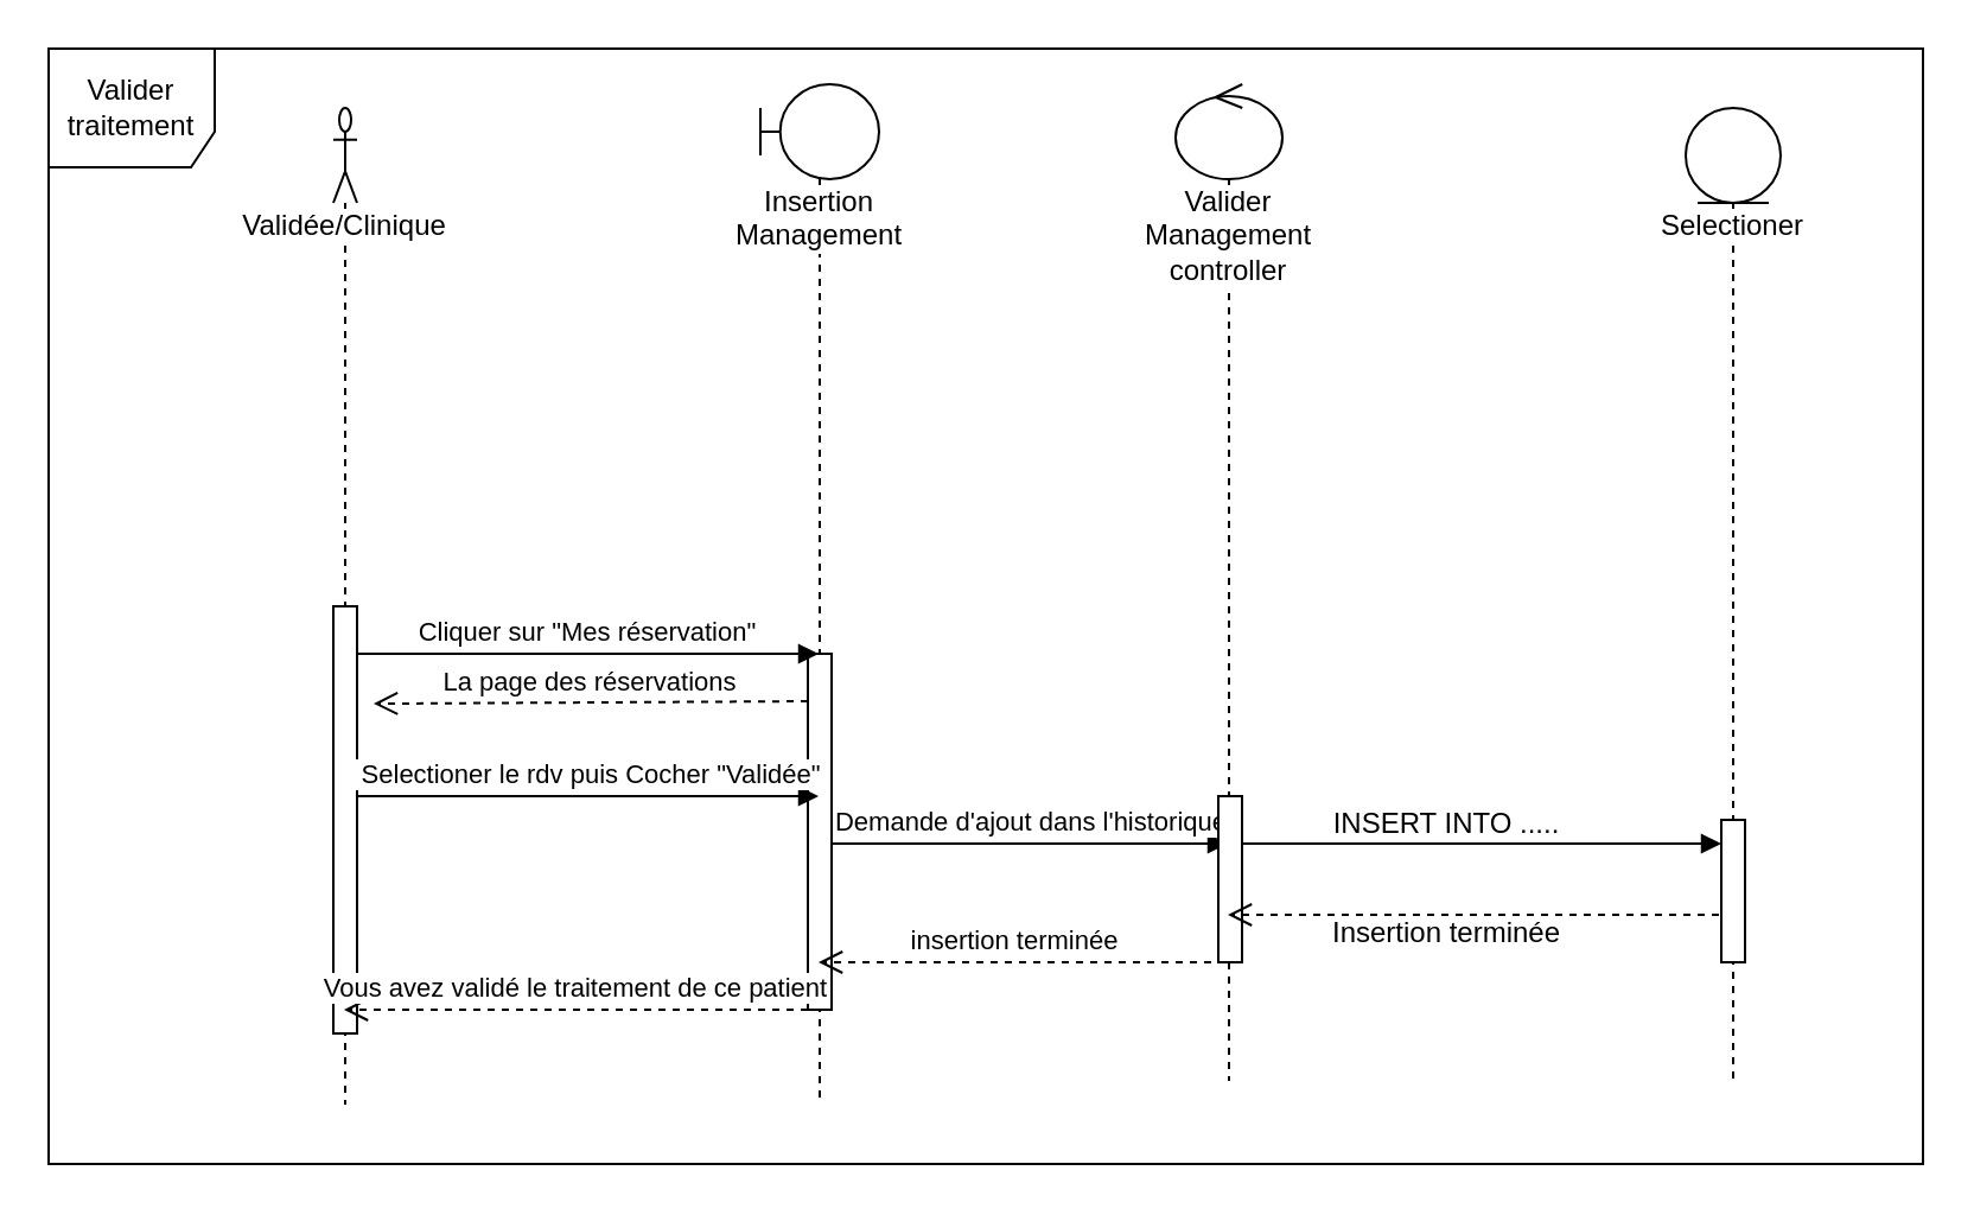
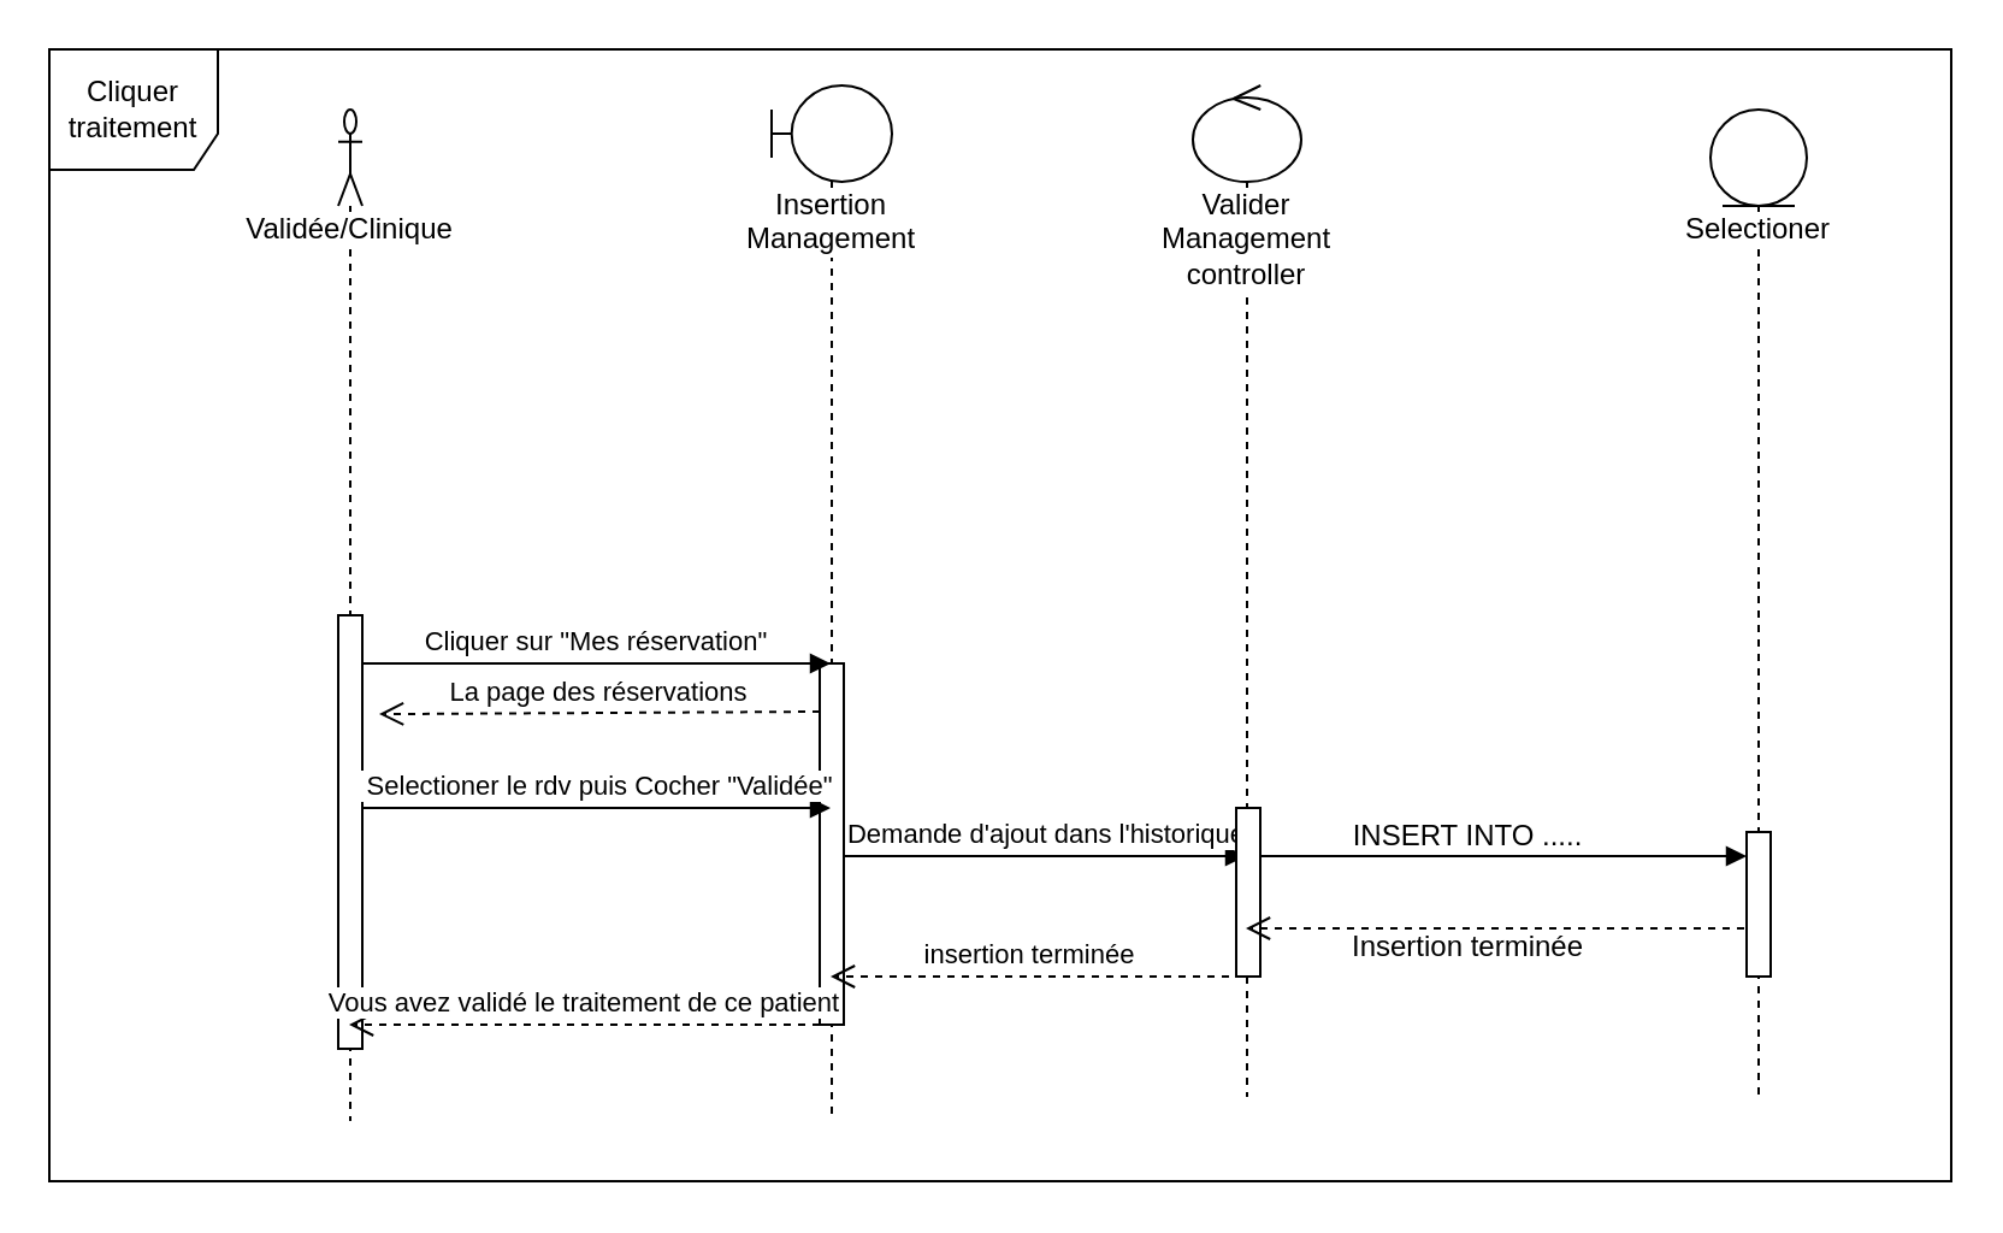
  <mxCell id="0" />
  <mxCell id="1" parent="0" />
- <mxCell id="2" value="Valider traitement" style="shape=umlFrame;whiteSpace=wrap;html=1;width=70;height=50;" parent="1" vertex="1"><mxGeometry y="20" width="790" height="470" as="geometry" x="20" /></mxCell>
+ <mxCell id="2" value="Cliquer traitement" style="shape=umlFrame;whiteSpace=wrap;html=1;width=70;height=50;" parent="1" vertex="1"><mxGeometry y="20" width="790" height="470" as="geometry" x="20" /></mxCell>
  <mxCell id="3" value="Insertion&lt;br&gt;Management" style="shape=umlLifeline;participant=umlBoundary;perimeter=lifelinePerimeter;whiteSpace=wrap;html=1;container=1;collapsible=0;recursiveResize=0;verticalAlign=top;spacingTop=36;labelBackgroundColor=#ffffff;outlineConnect=0;" parent="1" vertex="1"><mxGeometry x="320" y="35" width="50" height="430" as="geometry" /></mxCell>
  <mxCell id="4" value="Demande d'ajout dans l'historique" style="html=1;verticalAlign=bottom;endArrow=block;" parent="3" target="8" edge="1"><mxGeometry width="80" relative="1" as="geometry"><mxPoint x="30" y="320" as="sourcePoint" /><mxPoint x="110" y="320" as="targetPoint" /></mxGeometry></mxCell>
  <mxCell id="5" value="" style="html=1;points=[];perimeter=orthogonalPerimeter;" parent="3" vertex="1"><mxGeometry x="20" y="240" width="10" height="150" as="geometry" /></mxCell>
  <mxCell id="6" value="Validée/Clinique" style="shape=umlLifeline;participant=umlActor;perimeter=lifelinePerimeter;whiteSpace=wrap;html=1;container=1;collapsible=0;recursiveResize=0;verticalAlign=top;spacingTop=36;labelBackgroundColor=#ffffff;outlineConnect=0;" parent="1" vertex="1"><mxGeometry x="140" y="45" width="10" height="420" as="geometry" /></mxCell>
  <mxCell id="7" value="" style="html=1;points=[];perimeter=orthogonalPerimeter;" parent="6" vertex="1"><mxGeometry y="210" width="10" height="180" as="geometry" /></mxCell>
  <mxCell id="8" value="Valider&lt;br&gt;Management controller" style="shape=umlLifeline;participant=umlControl;perimeter=lifelinePerimeter;whiteSpace=wrap;html=1;container=1;collapsible=0;recursiveResize=0;verticalAlign=top;spacingTop=36;labelBackgroundColor=#ffffff;outlineConnect=0;" parent="1" vertex="1"><mxGeometry x="495" y="35" width="45" height="420" as="geometry" /></mxCell>
  <mxCell id="9" value="" style="html=1;points=[];perimeter=orthogonalPerimeter;" parent="8" vertex="1"><mxGeometry x="18" y="300" width="10" height="70" as="geometry" /></mxCell>
  <mxCell id="10" value="Selectioner" style="shape=umlLifeline;participant=umlEntity;perimeter=lifelinePerimeter;whiteSpace=wrap;html=1;container=1;collapsible=0;recursiveResize=0;verticalAlign=top;spacingTop=36;labelBackgroundColor=#ffffff;outlineConnect=0;" parent="1" vertex="1"><mxGeometry x="710" y="45" width="40" height="410" as="geometry" /></mxCell>
  <mxCell id="11" value="Cliquer sur &quot;Mes réservation&quot;" style="html=1;verticalAlign=bottom;endArrow=block;" parent="1" target="3" edge="1"><mxGeometry width="80" relative="1" as="geometry"><mxPoint x="150" y="275" as="sourcePoint" /><mxPoint x="230" y="275" as="targetPoint" /></mxGeometry></mxCell>
  <mxCell id="12" value="" style="html=1;verticalAlign=bottom;endArrow=open;dashed=1;endSize=8;" parent="1" target="8" edge="1"><mxGeometry relative="1" as="geometry"><mxPoint x="730" y="385" as="sourcePoint" /><mxPoint x="650" y="385" as="targetPoint" /></mxGeometry></mxCell>
  <mxCell id="13" value="Insertion terminée" style="text;html=1;resizable=0;points=[];align=center;verticalAlign=middle;labelBackgroundColor=#ffffff;" parent="12" vertex="1" connectable="0"><mxGeometry x="0.145" y="7" relative="1" as="geometry"><mxPoint as="offset" /></mxGeometry></mxCell>
  <mxCell id="14" value="insertion terminée" style="html=1;verticalAlign=bottom;endArrow=open;dashed=1;endSize=8;" parent="1" target="3" edge="1"><mxGeometry relative="1" as="geometry"><mxPoint x="510" y="405" as="sourcePoint" /><mxPoint x="430" y="405" as="targetPoint" /></mxGeometry></mxCell>
  <mxCell id="15" value="Vous avez validé le traitement de ce patient" style="html=1;verticalAlign=bottom;endArrow=open;dashed=1;endSize=8;" parent="1" target="6" edge="1"><mxGeometry relative="1" as="geometry"><mxPoint x="340" y="425" as="sourcePoint" /><mxPoint x="260" y="425" as="targetPoint" /></mxGeometry></mxCell>
  <mxCell id="16" value="" style="html=1;verticalAlign=bottom;endArrow=block;" parent="1" source="17" target="10" edge="1"><mxGeometry width="80" relative="1" as="geometry"><mxPoint x="520" y="365" as="sourcePoint" /><mxPoint x="600" y="365" as="targetPoint" /></mxGeometry></mxCell>
  <mxCell id="17" value="" style="html=1;points=[];perimeter=orthogonalPerimeter;" parent="1" vertex="1"><mxGeometry x="725" y="345" width="10" height="60" as="geometry" /></mxCell>
  <mxCell id="18" value="" style="html=1;verticalAlign=bottom;endArrow=block;" parent="1" source="9" target="17" edge="1"><mxGeometry width="80" relative="1" as="geometry"><mxPoint x="523" y="370" as="sourcePoint" /><mxPoint x="729.5" y="370" as="targetPoint" /><Array as="points"><mxPoint x="640" y="355" /></Array></mxGeometry></mxCell>
  <mxCell id="19" value="INSERT INTO ....." style="text;html=1;resizable=0;points=[];align=center;verticalAlign=middle;labelBackgroundColor=#ffffff;" parent="18" vertex="1" connectable="0"><mxGeometry x="0.158" y="33" relative="1" as="geometry"><mxPoint x="-32" y="24" as="offset" /></mxGeometry></mxCell>
  <mxCell id="20" value="La page des réservations" style="html=1;verticalAlign=bottom;endArrow=open;dashed=1;endSize=8;entryX=1.7;entryY=0.228;entryDx=0;entryDy=0;entryPerimeter=0;" parent="1" target="7" edge="1"><mxGeometry relative="1" as="geometry"><mxPoint x="340" y="295" as="sourcePoint" /><mxPoint x="260" y="295" as="targetPoint" /></mxGeometry></mxCell>
  <mxCell id="21" value="&amp;nbsp;Selectioner le rdv puis Cocher &quot;Validée&quot;" style="html=1;verticalAlign=bottom;endArrow=block;" parent="1" target="3" edge="1"><mxGeometry width="80" relative="1" as="geometry"><mxPoint x="150" y="335" as="sourcePoint" /><mxPoint x="230" y="335" as="targetPoint" /></mxGeometry></mxCell>
